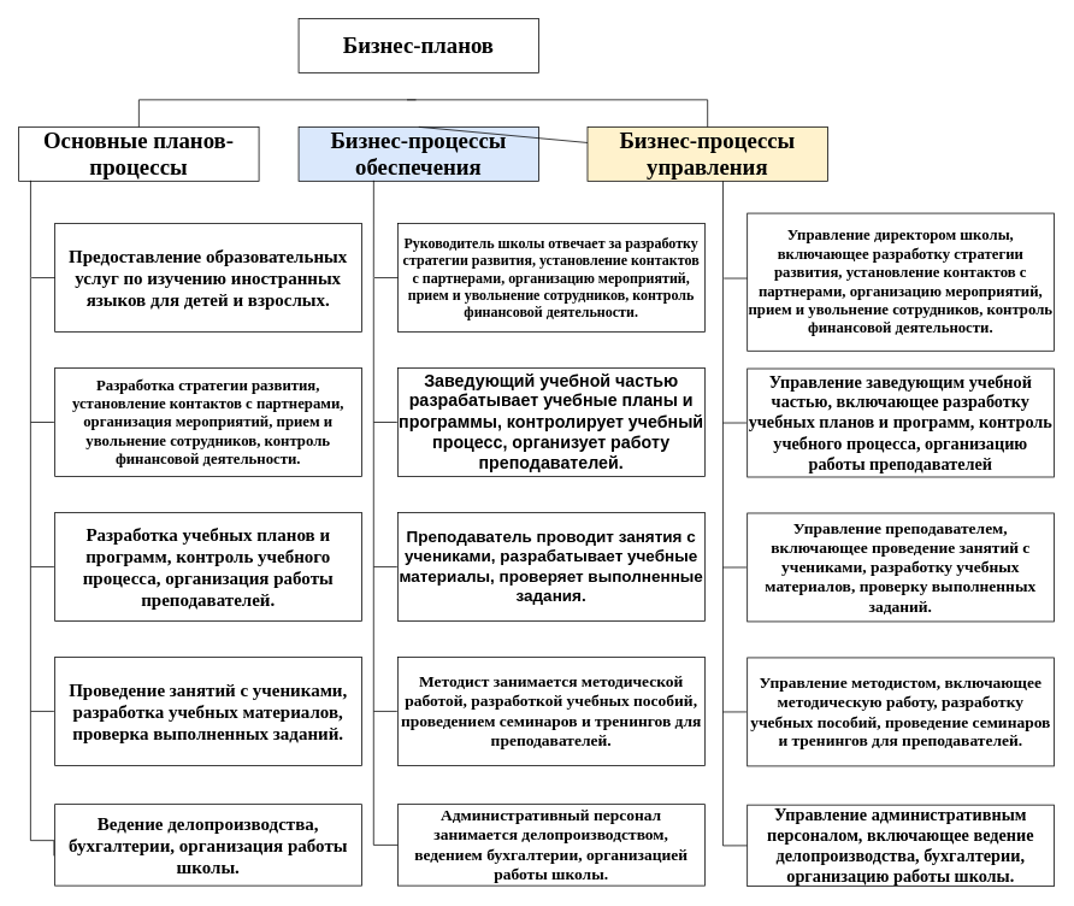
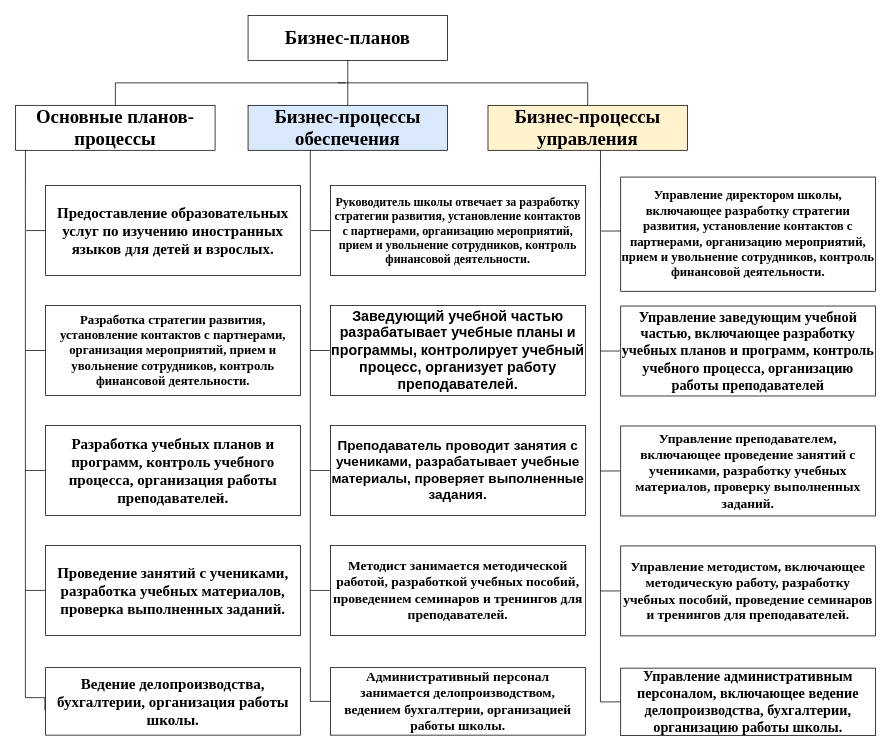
  <mxCell id="0" />
  <mxCell id="1" parent="0" />
  <mxCell id="2" value="&lt;font style=&quot;font-size: 25px;&quot; face=&quot;Times New Roman&quot;&gt;&lt;b&gt;Бизнес-планов&lt;/b&gt;&lt;/font&gt;" style="rounded=0;whiteSpace=wrap;html=1;" vertex="1" parent="1"><mxGeometry x="330" y="20" width="266" height="60" as="geometry" /></mxCell>
  <mxCell id="3" value="&lt;font style=&quot;font-size: 25px;&quot; face=&quot;Times New Roman&quot;&gt;&lt;b&gt;Бизнес-процессы обеспечения&lt;/b&gt;&lt;/font&gt;" style="rounded=0;whiteSpace=wrap;html=1;fillColor=#dae8fc;" vertex="1" parent="1"><mxGeometry x="330" y="140" width="266" height="60" as="geometry" /></mxCell>
- <mxCell id="4" value="" style="endArrow=none;html=1;rounded=0;exitX=0.5;exitY=0;exitDx=0;exitDy=0;" edge="1" parent="1" source="3" target="7"><mxGeometry width="50" height="50" relative="1" as="geometry"><mxPoint x="438" y="140" as="sourcePoint" /><mxPoint x="488" y="90" as="targetPoint" /></mxGeometry></mxCell>
+ <mxCell id="4" value="" style="endArrow=none;html=1;rounded=0;entryX=0.5;entryY=1;entryDx=0;entryDy=0;exitX=0.5;exitY=0;exitDx=0;exitDy=0;" edge="1" parent="1" source="3" target="2"><mxGeometry width="50" height="50" relative="1" as="geometry"><mxPoint x="438" y="140" as="sourcePoint" /><mxPoint x="488" y="90" as="targetPoint" /></mxGeometry></mxCell>
  <mxCell id="5" value="&lt;font style=&quot;font-size: 25px;&quot; face=&quot;Times New Roman&quot;&gt;&lt;b&gt;Основные планов-процессы&lt;/b&gt;&lt;/font&gt;" style="rounded=0;whiteSpace=wrap;html=1;" vertex="1" parent="1"><mxGeometry x="20" y="140" width="266" height="60" as="geometry" /></mxCell>
  <mxCell id="6" value="" style="edgeStyle=segmentEdgeStyle;endArrow=none;html=1;curved=0;rounded=0;entryX=0.5;entryY=0;entryDx=0;entryDy=0;strokeColor=default;endFill=0;" edge="1" parent="1" target="5"><mxGeometry width="50" height="50" relative="1" as="geometry"><mxPoint x="460" y="110" as="sourcePoint" /><mxPoint x="270" y="310" as="targetPoint" /></mxGeometry></mxCell>
  <mxCell id="7" value="&lt;font style=&quot;font-size: 25px;&quot; face=&quot;Times New Roman&quot;&gt;&lt;b&gt;Бизнес-процессы управления&lt;/b&gt;&lt;/font&gt;" style="rounded=0;whiteSpace=wrap;html=1;fillColor=#fff2cc;" vertex="1" parent="1"><mxGeometry x="650" y="140" width="266" height="60" as="geometry" /></mxCell>
  <mxCell id="8" value="" style="edgeStyle=segmentEdgeStyle;endArrow=none;html=1;curved=0;rounded=0;endSize=8;startSize=8;entryX=0.5;entryY=0;entryDx=0;entryDy=0;endFill=0;" edge="1" parent="1" target="7"><mxGeometry width="50" height="50" relative="1" as="geometry"><mxPoint x="450" y="110" as="sourcePoint" /><mxPoint x="590" y="340" as="targetPoint" /></mxGeometry></mxCell>
  <mxCell id="9" value="&lt;font style=&quot;font-size: 20px;&quot; face=&quot;Times New Roman&quot;&gt;&lt;b&gt;Предоставление образовательных услуг по изучению иностранных языков для детей и взрослых.&lt;/b&gt;&lt;/font&gt;" style="rounded=0;whiteSpace=wrap;html=1;" vertex="1" parent="1"><mxGeometry x="60" y="247" width="340" height="120" as="geometry" /></mxCell>
  <mxCell id="10" value="" style="endArrow=none;html=1;rounded=0;entryX=0.098;entryY=1.039;entryDx=0;entryDy=0;entryPerimeter=0;" edge="1" parent="1"><mxGeometry width="50" height="50" relative="1" as="geometry"><mxPoint x="33" y="307" as="sourcePoint" /><mxPoint x="33.068" y="199.34" as="targetPoint" /></mxGeometry></mxCell>
  <mxCell id="11" value="" style="endArrow=none;html=1;rounded=0;" edge="1" parent="1"><mxGeometry width="50" height="50" relative="1" as="geometry"><mxPoint x="34" y="307" as="sourcePoint" /><mxPoint x="60" y="307" as="targetPoint" /></mxGeometry></mxCell>
  <mxCell id="12" value="&lt;font size=&quot;1&quot; style=&quot;&quot; face=&quot;Times New Roman&quot;&gt;&lt;b style=&quot;font-size: 17px;&quot;&gt;Разработка стратегии развития, установление контактов с партнерами, организация мероприятий, прием и увольнение сотрудников, контроль финансовой деятельности.&lt;/b&gt;&lt;/font&gt;" style="rounded=0;whiteSpace=wrap;html=1;" vertex="1" parent="1"><mxGeometry x="60" y="407" width="340" height="120" as="geometry" /></mxCell>
  <mxCell id="13" value="" style="edgeStyle=segmentEdgeStyle;endArrow=none;html=1;curved=0;rounded=0;endSize=8;startSize=8;entryX=0;entryY=0.5;entryDx=0;entryDy=0;endFill=0;" edge="1" parent="1"><mxGeometry width="50" height="50" relative="1" as="geometry"><mxPoint x="33" y="467" as="sourcePoint" /><mxPoint x="59" y="627" as="targetPoint" /><Array as="points"><mxPoint x="33" y="627" /></Array></mxGeometry></mxCell>
  <mxCell id="14" value="" style="edgeStyle=segmentEdgeStyle;endArrow=none;html=1;curved=0;rounded=0;endSize=8;startSize=8;entryX=0;entryY=0.5;entryDx=0;entryDy=0;endFill=0;" edge="1" parent="1"><mxGeometry width="50" height="50" relative="1" as="geometry"><mxPoint x="33" y="307" as="sourcePoint" /><mxPoint x="59" y="467" as="targetPoint" /><Array as="points"><mxPoint x="33" y="467" /></Array></mxGeometry></mxCell>
  <mxCell id="15" value="&lt;font size=&quot;1&quot; face=&quot;Times New Roman&quot; style=&quot;&quot;&gt;&lt;b style=&quot;font-size: 20px;&quot;&gt;Разработка учебных планов и программ, контроль учебного процесса, организация работы преподавателей.&lt;/b&gt;&lt;/font&gt;" style="rounded=0;whiteSpace=wrap;html=1;" vertex="1" parent="1"><mxGeometry x="60" y="567" width="340" height="120" as="geometry" /></mxCell>
  <mxCell id="16" value="" style="edgeStyle=segmentEdgeStyle;endArrow=none;html=1;curved=0;rounded=0;endSize=8;startSize=8;entryX=0;entryY=0.5;entryDx=0;entryDy=0;endFill=0;" edge="1" parent="1"><mxGeometry width="50" height="50" relative="1" as="geometry"><mxPoint x="33" y="627" as="sourcePoint" /><mxPoint x="59" y="787" as="targetPoint" /><Array as="points"><mxPoint x="33" y="787" /></Array></mxGeometry></mxCell>
  <mxCell id="17" value="&lt;font style=&quot;font-size: 20px;&quot; face=&quot;Times New Roman&quot;&gt;&lt;b&gt;Проведение занятий с учениками, разработка учебных материалов, проверка выполненных заданий.&lt;/b&gt;&lt;/font&gt;" style="rounded=0;whiteSpace=wrap;html=1;" vertex="1" parent="1"><mxGeometry x="60" y="727" width="340" height="120" as="geometry" /></mxCell>
  <mxCell id="18" value="" style="edgeStyle=segmentEdgeStyle;endArrow=none;html=1;curved=0;rounded=0;endSize=8;startSize=8;entryX=0;entryY=0.5;entryDx=0;entryDy=0;endFill=0;" edge="1" parent="1"><mxGeometry width="50" height="50" relative="1" as="geometry"><mxPoint x="33" y="787" as="sourcePoint" /><mxPoint x="59" y="947" as="targetPoint" /><Array as="points"><mxPoint x="33" y="930" /><mxPoint x="59" y="930" /></Array></mxGeometry></mxCell>
  <mxCell id="19" value="&lt;font size=&quot;1&quot; face=&quot;Times New Roman&quot; style=&quot;&quot;&gt;&lt;b style=&quot;font-size: 20px;&quot;&gt;Ведение делопроизводства, бухгалтерии, организация работы школы.&lt;/b&gt;&lt;/font&gt;" style="rounded=0;whiteSpace=wrap;html=1;" vertex="1" parent="1"><mxGeometry x="60" y="890" width="340" height="90" as="geometry" /></mxCell>
  <mxCell id="20" value="&lt;font size=&quot;1&quot; face=&quot;Times New Roman&quot; style=&quot;&quot;&gt;&lt;b style=&quot;font-size: 16px;&quot;&gt;Руководитель школы отвечает за разработку стратегии развития, установление контактов с партнерами, организацию мероприятий, прием и увольнение сотрудников, контроль финансовой деятельности.&lt;/b&gt;&lt;/font&gt;" style="rounded=0;whiteSpace=wrap;html=1;" vertex="1" parent="1"><mxGeometry x="440" y="247" width="340" height="120" as="geometry" /></mxCell>
  <mxCell id="21" value="" style="endArrow=none;html=1;rounded=0;entryX=0.098;entryY=1.039;entryDx=0;entryDy=0;entryPerimeter=0;" edge="1" parent="1"><mxGeometry width="50" height="50" relative="1" as="geometry"><mxPoint x="413" y="307" as="sourcePoint" /><mxPoint x="413.068" y="199.34" as="targetPoint" /></mxGeometry></mxCell>
  <mxCell id="22" value="" style="endArrow=none;html=1;rounded=0;" edge="1" parent="1"><mxGeometry width="50" height="50" relative="1" as="geometry"><mxPoint x="414" y="307" as="sourcePoint" /><mxPoint x="440" y="307" as="targetPoint" /></mxGeometry></mxCell>
  <mxCell id="23" value="&lt;font size=&quot;1&quot; style=&quot;&quot;&gt;&lt;b style=&quot;font-size: 19px;&quot;&gt;Заведующий учебной частью разрабатывает учебные планы и программы, контролирует учебный процесс, организует работу преподавателей.&lt;/b&gt;&lt;/font&gt;" style="rounded=0;whiteSpace=wrap;html=1;" vertex="1" parent="1"><mxGeometry x="440" y="407" width="340" height="120" as="geometry" /></mxCell>
  <mxCell id="24" value="" style="edgeStyle=segmentEdgeStyle;endArrow=none;html=1;curved=0;rounded=0;endSize=8;startSize=8;entryX=0;entryY=0.5;entryDx=0;entryDy=0;endFill=0;" edge="1" parent="1"><mxGeometry width="50" height="50" relative="1" as="geometry"><mxPoint x="413" y="467" as="sourcePoint" /><mxPoint x="439" y="627" as="targetPoint" /><Array as="points"><mxPoint x="413" y="627" /></Array></mxGeometry></mxCell>
  <mxCell id="25" value="" style="edgeStyle=segmentEdgeStyle;endArrow=none;html=1;curved=0;rounded=0;endSize=8;startSize=8;entryX=0;entryY=0.5;entryDx=0;entryDy=0;endFill=0;" edge="1" parent="1"><mxGeometry width="50" height="50" relative="1" as="geometry"><mxPoint x="413" y="307" as="sourcePoint" /><mxPoint x="439" y="467" as="targetPoint" /><Array as="points"><mxPoint x="413" y="467" /></Array></mxGeometry></mxCell>
  <mxCell id="26" value="&lt;font size=&quot;1&quot; style=&quot;&quot;&gt;&lt;b style=&quot;font-size: 18px;&quot;&gt;Преподаватель проводит занятия с учениками, разрабатывает учебные материалы, проверяет выполненные задания.&lt;/b&gt;&lt;/font&gt;" style="rounded=0;whiteSpace=wrap;html=1;" vertex="1" parent="1"><mxGeometry x="440" y="567" width="340" height="120" as="geometry" /></mxCell>
  <mxCell id="27" value="" style="edgeStyle=segmentEdgeStyle;endArrow=none;html=1;curved=0;rounded=0;endSize=8;startSize=8;entryX=0;entryY=0.5;entryDx=0;entryDy=0;endFill=0;" edge="1" parent="1"><mxGeometry width="50" height="50" relative="1" as="geometry"><mxPoint x="413" y="627" as="sourcePoint" /><mxPoint x="439" y="787" as="targetPoint" /><Array as="points"><mxPoint x="413" y="787" /></Array></mxGeometry></mxCell>
  <mxCell id="28" value="&lt;b&gt;&lt;font style=&quot;font-size: 18px;&quot; face=&quot;Times New Roman&quot;&gt;Методист занимается методической работой, разработкой учебных пособий, проведением семинаров и тренингов для преподавателей.&lt;/font&gt;&lt;/b&gt;" style="rounded=0;whiteSpace=wrap;html=1;" vertex="1" parent="1"><mxGeometry x="440" y="727" width="340" height="120" as="geometry" /></mxCell>
  <mxCell id="29" value="" style="endArrow=none;html=1;rounded=0;endSize=8;startSize=8;entryX=0;entryY=0.5;entryDx=0;entryDy=0;endFill=0;edgeStyle=orthogonalEdgeStyle;" edge="1" parent="1" target="30"><mxGeometry width="50" height="50" relative="1" as="geometry"><mxPoint x="413" y="787" as="sourcePoint" /><mxPoint x="439" y="947" as="targetPoint" /><Array as="points"><mxPoint x="413" y="935" /></Array></mxGeometry></mxCell>
  <mxCell id="30" value="&lt;font style=&quot;font-size: 18px;&quot; face=&quot;Times New Roman&quot;&gt;&lt;b&gt;Административный персонал занимается делопроизводством, ведением бухгалтерии, организацией работы школы.&lt;/b&gt;&lt;/font&gt;" style="rounded=0;whiteSpace=wrap;html=1;" vertex="1" parent="1"><mxGeometry x="440" y="890" width="340" height="90" as="geometry" /></mxCell>
  <mxCell id="31" value="&lt;font size=&quot;1&quot; face=&quot;Times New Roman&quot;&gt;&lt;b style=&quot;font-size: 17px;&quot;&gt;Управление директором школы, включающее разработку стратегии развития, установление контактов с партнерами, организацию мероприятий, прием и увольнение сотрудников, контроль финансовой деятельности.&lt;/b&gt;&lt;/font&gt;" style="rounded=0;whiteSpace=wrap;html=1;" vertex="1" parent="1"><mxGeometry x="827" y="235.66" width="340" height="152.34" as="geometry" /></mxCell>
  <mxCell id="32" value="" style="endArrow=none;html=1;rounded=0;entryX=0.098;entryY=1.039;entryDx=0;entryDy=0;entryPerimeter=0;" edge="1" parent="1"><mxGeometry width="50" height="50" relative="1" as="geometry"><mxPoint x="800" y="307.66" as="sourcePoint" /><mxPoint x="800.068" y="200" as="targetPoint" /></mxGeometry></mxCell>
  <mxCell id="33" value="" style="endArrow=none;html=1;rounded=0;" edge="1" parent="1"><mxGeometry width="50" height="50" relative="1" as="geometry"><mxPoint x="801" y="307.66" as="sourcePoint" /><mxPoint x="827" y="307.66" as="targetPoint" /></mxGeometry></mxCell>
  <mxCell id="34" value="&lt;b&gt;&lt;font style=&quot;font-size: 19px;&quot; face=&quot;Times New Roman&quot;&gt;Управление заведующим учебной частью, включающее разработку учебных планов и программ, контроль учебного процесса, организацию работы преподавателей&lt;/font&gt;&lt;/b&gt;" style="rounded=0;whiteSpace=wrap;html=1;" vertex="1" parent="1"><mxGeometry x="827" y="407.66" width="340" height="120" as="geometry" /></mxCell>
  <mxCell id="35" value="" style="edgeStyle=segmentEdgeStyle;endArrow=none;html=1;curved=0;rounded=0;endSize=8;startSize=8;entryX=0;entryY=0.5;entryDx=0;entryDy=0;endFill=0;" edge="1" parent="1"><mxGeometry width="50" height="50" relative="1" as="geometry"><mxPoint x="800" y="467.66" as="sourcePoint" /><mxPoint x="826" y="627.66" as="targetPoint" /><Array as="points"><mxPoint x="800" y="627.66" /></Array></mxGeometry></mxCell>
  <mxCell id="36" value="" style="edgeStyle=segmentEdgeStyle;endArrow=none;html=1;curved=0;rounded=0;endSize=8;startSize=8;entryX=0;entryY=0.5;entryDx=0;entryDy=0;endFill=0;" edge="1" parent="1"><mxGeometry width="50" height="50" relative="1" as="geometry"><mxPoint x="800" y="307.66" as="sourcePoint" /><mxPoint x="826" y="467.66" as="targetPoint" /><Array as="points"><mxPoint x="800" y="467.66" /></Array></mxGeometry></mxCell>
  <mxCell id="37" value="&lt;font size=&quot;1&quot; face=&quot;Times New Roman&quot;&gt;&lt;b style=&quot;font-size: 18px;&quot;&gt;Управление преподавателем, включающее проведение занятий с учениками, разработку учебных материалов, проверку выполненных заданий.&lt;/b&gt;&lt;/font&gt;" style="rounded=0;whiteSpace=wrap;html=1;" vertex="1" parent="1"><mxGeometry x="827" y="567.66" width="340" height="120" as="geometry" /></mxCell>
  <mxCell id="38" value="" style="edgeStyle=segmentEdgeStyle;endArrow=none;html=1;curved=0;rounded=0;endSize=8;startSize=8;entryX=0;entryY=0.5;entryDx=0;entryDy=0;endFill=0;" edge="1" parent="1"><mxGeometry width="50" height="50" relative="1" as="geometry"><mxPoint x="800" y="627.66" as="sourcePoint" /><mxPoint x="826" y="787.66" as="targetPoint" /><Array as="points"><mxPoint x="800" y="787.66" /></Array></mxGeometry></mxCell>
  <mxCell id="39" value="&lt;b&gt;&lt;font style=&quot;font-size: 18px;&quot; face=&quot;Times New Roman&quot;&gt;Управление методистом, включающее методическую работу, разработку учебных пособий, проведение семинаров и тренингов для преподавателей.&lt;/font&gt;&lt;/b&gt;" style="rounded=0;whiteSpace=wrap;html=1;" vertex="1" parent="1"><mxGeometry x="827" y="727.66" width="340" height="120" as="geometry" /></mxCell>
  <mxCell id="40" value="" style="endArrow=none;html=1;rounded=0;endSize=8;startSize=8;entryX=0;entryY=0.5;entryDx=0;entryDy=0;endFill=0;edgeStyle=orthogonalEdgeStyle;" edge="1" parent="1" target="41"><mxGeometry width="50" height="50" relative="1" as="geometry"><mxPoint x="800" y="787.66" as="sourcePoint" /><mxPoint x="826" y="947.66" as="targetPoint" /><Array as="points"><mxPoint x="800" y="935.66" /></Array></mxGeometry></mxCell>
  <mxCell id="41" value="&lt;b&gt;&lt;font style=&quot;font-size: 19px;&quot; face=&quot;Times New Roman&quot;&gt; Управление административным персоналом, включающее ведение делопроизводства, бухгалтерии, организацию работы школы.&lt;/font&gt;&lt;/b&gt;" style="rounded=0;whiteSpace=wrap;html=1;" vertex="1" parent="1"><mxGeometry x="827" y="890.66" width="340" height="90" as="geometry" /></mxCell>
